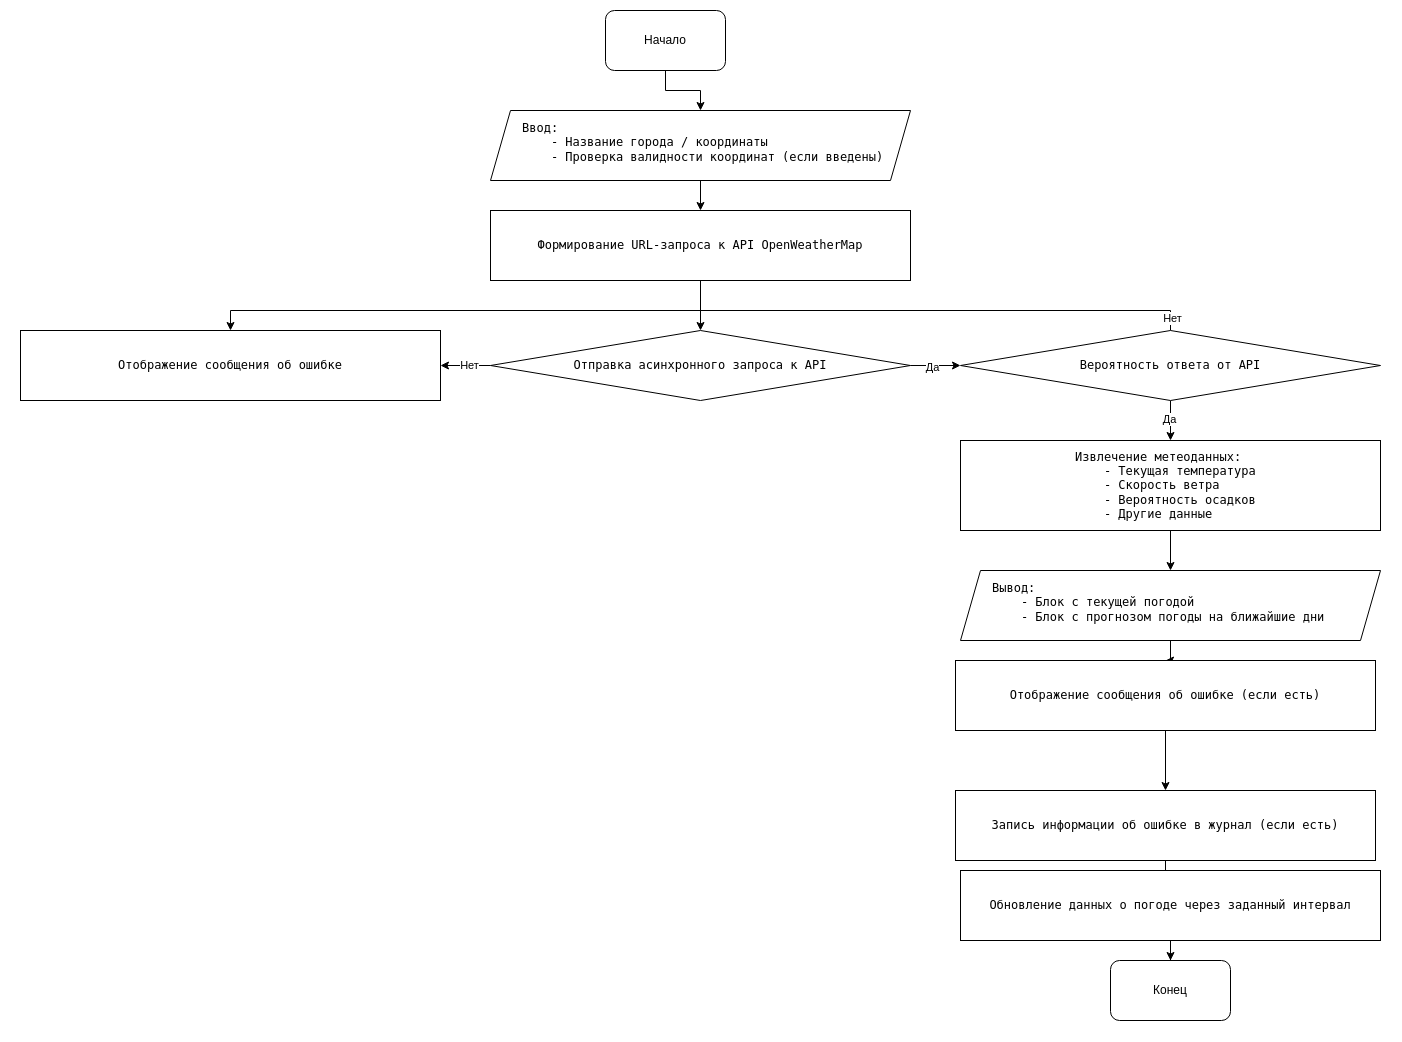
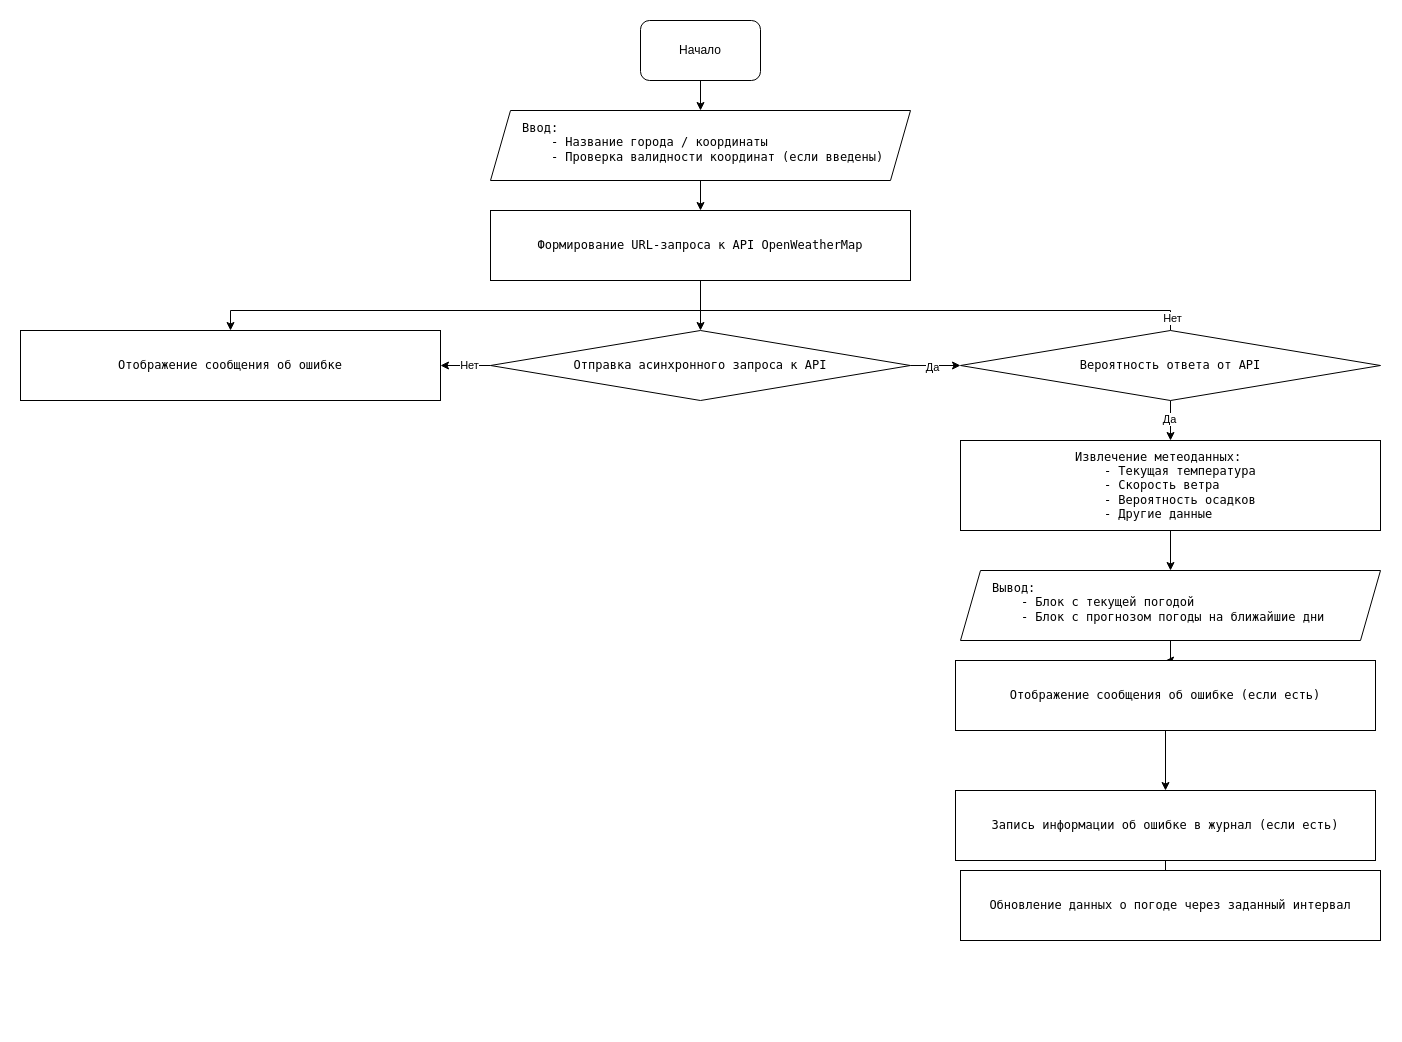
  <mxCell id="0" />
  <mxCell id="1" parent="0" />
  <mxCell id="2" style="edgeStyle=orthogonalEdgeStyle;rounded=0;orthogonalLoop=1;jettySize=auto;html=1;entryX=0.5;entryY=0;entryDx=0;entryDy=0;" edge="1" parent="1" source="3" target="5"><mxGeometry relative="1" as="geometry" /></mxCell>
- <mxCell id="3" value="Начало" style="rounded=1;whiteSpace=wrap;html=1;" vertex="1" parent="1"><mxGeometry x="605" y="10" width="120" height="60" as="geometry" /></mxCell>
+ <mxCell id="3" value="Начало" style="rounded=1;whiteSpace=wrap;html=1;" vertex="1" parent="1"><mxGeometry x="640" y="20" width="120" height="60" as="geometry" /></mxCell>
  <mxCell id="4" style="edgeStyle=orthogonalEdgeStyle;rounded=0;orthogonalLoop=1;jettySize=auto;html=1;entryX=0.5;entryY=0;entryDx=0;entryDy=0;" edge="1" parent="1" source="5" target="8"><mxGeometry relative="1" as="geometry" /></mxCell>
  <mxCell id="5" value="" style="shape=parallelogram;perimeter=parallelogramPerimeter;whiteSpace=wrap;html=1;fixedSize=1;" vertex="1" parent="1"><mxGeometry x="490" y="110" width="420" height="70" as="geometry" /></mxCell>
  <mxCell id="6" value="&lt;pre&gt;&lt;code data-sourcepos=&quot;76:1-110:3&quot; class=&quot;code-container&quot; data-test-id=&quot;code-content&quot; role=&quot;text&quot;&gt;Ввод:&lt;br/&gt;    - Название города / координаты&lt;br/&gt;&lt;/code&gt;&lt;code data-sourcepos=&quot;76:1-110:3&quot; class=&quot;code-container&quot; data-test-id=&quot;code-content&quot; role=&quot;text&quot;&gt;    - Проверка валидности координат (если введены)&lt;/code&gt;&lt;/pre&gt;" style="text;html=1;align=left;verticalAlign=middle;whiteSpace=wrap;rounded=0;" vertex="1" parent="1"><mxGeometry x="520" y="127" width="60" height="30" as="geometry" /></mxCell>
  <mxCell id="7" style="edgeStyle=orthogonalEdgeStyle;rounded=0;orthogonalLoop=1;jettySize=auto;html=1;entryX=0.5;entryY=0;entryDx=0;entryDy=0;exitX=0.5;exitY=1;exitDx=0;exitDy=0;" edge="1" parent="1" source="8" target="13"><mxGeometry relative="1" as="geometry"><mxPoint x="700" y="290" as="sourcePoint" /></mxGeometry></mxCell>
  <mxCell id="8" value="&lt;pre&gt;&lt;code data-sourcepos=&quot;76:1-110:3&quot; class=&quot;code-container&quot; data-test-id=&quot;code-content&quot; role=&quot;text&quot;&gt;Формирование URL-запроса к API OpenWeatherMap&lt;/code&gt;&lt;/pre&gt;" style="rounded=0;whiteSpace=wrap;html=1;" vertex="1" parent="1"><mxGeometry x="490" y="210" width="420" height="70" as="geometry" /></mxCell>
  <mxCell id="9" style="edgeStyle=orthogonalEdgeStyle;rounded=0;orthogonalLoop=1;jettySize=auto;html=1;" edge="1" parent="1" source="13"><mxGeometry relative="1" as="geometry"><mxPoint x="440" y="365" as="targetPoint" /></mxGeometry></mxCell>
  <mxCell id="10" value="Нет" style="edgeLabel;html=1;align=center;verticalAlign=middle;resizable=0;points=[];" vertex="1" connectable="0" parent="9"><mxGeometry x="-0.119" y="-1" relative="1" as="geometry"><mxPoint as="offset" /></mxGeometry></mxCell>
  <mxCell id="11" style="edgeStyle=orthogonalEdgeStyle;rounded=0;orthogonalLoop=1;jettySize=auto;html=1;entryX=0;entryY=0.5;entryDx=0;entryDy=0;" edge="1" parent="1" source="13" target="19"><mxGeometry relative="1" as="geometry" /></mxCell>
  <mxCell id="12" value="Да" style="edgeLabel;html=1;align=center;verticalAlign=middle;resizable=0;points=[];" vertex="1" connectable="0" parent="11"><mxGeometry x="-0.169" y="-1" relative="1" as="geometry"><mxPoint as="offset" /></mxGeometry></mxCell>
  <mxCell id="13" value="&lt;pre&gt;&lt;code data-sourcepos=&quot;76:1-110:3&quot; class=&quot;code-container&quot; data-test-id=&quot;code-content&quot; role=&quot;text&quot;&gt;Отправка асинхронного запроса к API&lt;/code&gt;&lt;/pre&gt;" style="rhombus;whiteSpace=wrap;html=1;" vertex="1" parent="1"><mxGeometry x="490" y="330" width="420" height="70" as="geometry" /></mxCell>
  <mxCell id="14" value="&lt;pre&gt;&lt;code data-sourcepos=&quot;76:1-110:3&quot; class=&quot;code-container&quot; data-test-id=&quot;code-content&quot; role=&quot;text&quot;&gt;Отображение сообщения об ошибке&lt;/code&gt;&lt;/pre&gt;" style="rounded=0;whiteSpace=wrap;html=1;" vertex="1" parent="1"><mxGeometry x="20" y="330" width="420" height="70" as="geometry" /></mxCell>
  <mxCell id="15" style="edgeStyle=orthogonalEdgeStyle;rounded=0;orthogonalLoop=1;jettySize=auto;html=1;entryX=0.5;entryY=0;entryDx=0;entryDy=0;" edge="1" parent="1" source="19" target="21"><mxGeometry relative="1" as="geometry" /></mxCell>
  <mxCell id="16" value="Да" style="edgeLabel;html=1;align=center;verticalAlign=middle;resizable=0;points=[];" vertex="1" connectable="0" parent="15"><mxGeometry x="-0.088" y="-2" relative="1" as="geometry"><mxPoint as="offset" /></mxGeometry></mxCell>
  <mxCell id="17" style="edgeStyle=orthogonalEdgeStyle;rounded=0;orthogonalLoop=1;jettySize=auto;html=1;entryX=0.5;entryY=0;entryDx=0;entryDy=0;" edge="1" parent="1" source="19" target="14"><mxGeometry relative="1" as="geometry"><Array as="points"><mxPoint x="1170" y="310" /><mxPoint x="230" y="310" /></Array></mxGeometry></mxCell>
  <mxCell id="18" value="Нет" style="edgeLabel;html=1;align=center;verticalAlign=middle;resizable=0;points=[];" vertex="1" connectable="0" parent="17"><mxGeometry x="-0.973" y="-1" relative="1" as="geometry"><mxPoint as="offset" /></mxGeometry></mxCell>
  <mxCell id="19" value="&lt;pre&gt;&lt;code data-sourcepos=&quot;76:1-110:3&quot; class=&quot;code-container&quot; data-test-id=&quot;code-content&quot; role=&quot;text&quot;&gt;Вероятность ответа от API&lt;/code&gt;&lt;/pre&gt;" style="rhombus;whiteSpace=wrap;html=1;" vertex="1" parent="1"><mxGeometry x="960" y="330" width="420" height="70" as="geometry" /></mxCell>
  <mxCell id="20" style="edgeStyle=orthogonalEdgeStyle;rounded=0;orthogonalLoop=1;jettySize=auto;html=1;entryX=0.5;entryY=0;entryDx=0;entryDy=0;" edge="1" parent="1" source="21" target="24"><mxGeometry relative="1" as="geometry" /></mxCell>
  <mxCell id="21" value="" style="rounded=0;whiteSpace=wrap;html=1;align=left;" vertex="1" parent="1"><mxGeometry x="960" y="440" width="420" height="90" as="geometry" /></mxCell>
  <mxCell id="22" value="&lt;div&gt;&lt;pre&gt;&lt;code role=&quot;text&quot; data-test-id=&quot;code-content&quot; class=&quot;code-container&quot; data-sourcepos=&quot;76:1-110:3&quot;&gt;Извлечение метеоданных:&lt;br&gt;    - Текущая температура&lt;br&gt;    - Скорость ветра&lt;br&gt;    - Вероятность осадков&lt;br&gt;    - Другие данные&lt;/code&gt;&lt;/pre&gt;&lt;/div&gt;" style="text;html=1;align=left;verticalAlign=middle;whiteSpace=wrap;rounded=0;" vertex="1" parent="1"><mxGeometry x="1073" y="470" width="60" height="30" as="geometry" /></mxCell>
  <mxCell id="23" style="edgeStyle=orthogonalEdgeStyle;rounded=0;orthogonalLoop=1;jettySize=auto;html=1;entryX=0.5;entryY=0;entryDx=0;entryDy=0;" edge="1" parent="1" source="24" target="27"><mxGeometry relative="1" as="geometry" /></mxCell>
  <mxCell id="24" value="" style="shape=parallelogram;perimeter=parallelogramPerimeter;whiteSpace=wrap;html=1;fixedSize=1;" vertex="1" parent="1"><mxGeometry x="960" y="570" width="420" height="70" as="geometry" /></mxCell>
  <mxCell id="25" value="&lt;pre&gt;&lt;code data-sourcepos=&quot;76:1-110:3&quot; class=&quot;code-container&quot; data-test-id=&quot;code-content&quot; role=&quot;text&quot;&gt;Вывод:&lt;br/&gt;    - Блок с текущей погодой&lt;br/&gt;    - Блок с прогнозом погоды на ближайшие дни&lt;/code&gt;&lt;/pre&gt;" style="text;html=1;align=left;verticalAlign=middle;whiteSpace=wrap;rounded=0;" vertex="1" parent="1"><mxGeometry x="990" y="587" width="60" height="30" as="geometry" /></mxCell>
  <mxCell id="26" style="edgeStyle=orthogonalEdgeStyle;rounded=0;orthogonalLoop=1;jettySize=auto;html=1;entryX=0.5;entryY=0;entryDx=0;entryDy=0;" edge="1" parent="1" source="27" target="29"><mxGeometry relative="1" as="geometry" /></mxCell>
  <mxCell id="27" value="&lt;pre&gt;&lt;code data-sourcepos=&quot;76:1-110:3&quot; class=&quot;code-container&quot; data-test-id=&quot;code-content&quot; role=&quot;text&quot;&gt;Отображение сообщения об ошибке (если есть)&lt;/code&gt;&lt;/pre&gt;" style="rounded=0;whiteSpace=wrap;html=1;" vertex="1" parent="1"><mxGeometry x="955" y="660" width="420" height="70" as="geometry" /></mxCell>
  <mxCell id="28" style="edgeStyle=orthogonalEdgeStyle;rounded=0;orthogonalLoop=1;jettySize=auto;html=1;" edge="1" parent="1" source="29" target="31"><mxGeometry relative="1" as="geometry" /></mxCell>
  <mxCell id="29" value="&lt;pre&gt;&lt;code data-sourcepos=&quot;76:1-110:3&quot; class=&quot;code-container&quot; data-test-id=&quot;code-content&quot; role=&quot;text&quot;&gt;Запись информации об ошибке в журнал (если есть)&lt;/code&gt;&lt;/pre&gt;" style="rounded=0;whiteSpace=wrap;html=1;" vertex="1" parent="1"><mxGeometry x="955" y="790" width="420" height="70" as="geometry" /></mxCell>
- <mxCell id="30" style="edgeStyle=orthogonalEdgeStyle;rounded=0;orthogonalLoop=1;jettySize=auto;html=1;entryX=0.5;entryY=0;entryDx=0;entryDy=0;" edge="1" parent="1" source="31" target="32"><mxGeometry relative="1" as="geometry"><mxPoint x="1170" y="970" as="targetPoint" /></mxGeometry></mxCell>
  <mxCell id="31" value="&lt;pre&gt;&lt;code data-sourcepos=&quot;76:1-110:3&quot; class=&quot;code-container&quot; data-test-id=&quot;code-content&quot; role=&quot;text&quot;&gt;Обновление данных о погоде через заданный интервал&lt;/code&gt;&lt;/pre&gt;" style="rounded=0;whiteSpace=wrap;html=1;" vertex="1" parent="1"><mxGeometry x="960" y="870" width="420" height="70" as="geometry" /></mxCell>
- <mxCell id="32" value="Конец" style="rounded=1;whiteSpace=wrap;html=1;" vertex="1" parent="1"><mxGeometry x="1110" y="960" width="120" height="60" as="geometry" /></mxCell>
